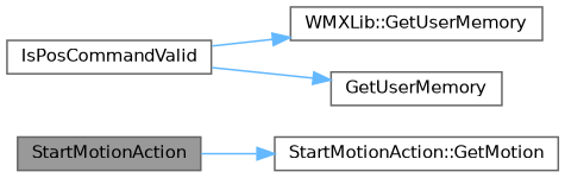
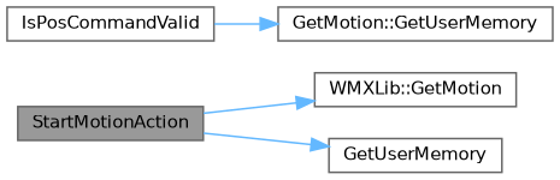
  digraph {
    rankdir=LR
    node [color=grey40 fillcolor=white fontname=Helvetica fontsize=10 shape=box style=filled]
    edge [color=steelblue1 fontname=Helvetica fontsize=10 labelfontname=Helvetica labelfontsize=10 style=solid]
    n1 [color=gray40 fillcolor=grey60 fontcolor=black height=0.2 label=StartMotionAction width=0.4]
-   n2 [height=0.2 label="StartMotionAction::GetMotion" width=0.4]
+   n2 [height=0.2 label="WMXLib::GetMotion" width=0.4]
    n3 [height=0.2 label=IsPosCommandValid width=0.4]
-   n4 [height=0.2 label="WMXLib::GetUserMemory" width=0.4]
+   n4 [height=0.2 label="GetMotion::GetUserMemory" width=0.4]
    n5 [height=0.2 label=GetUserMemory width=0.4]
    n1 -> n2
    n3 -> n4
-   n3 -> n5
+   n1 -> n5
  }
